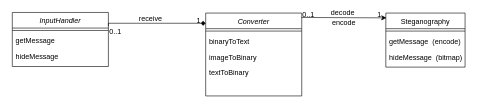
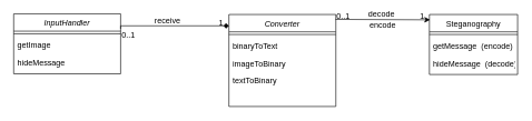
  <mxCell id="0" />
  <mxCell id="1" parent="0" />
  <mxCell id="2" value="Converter" style="swimlane;fontStyle=2;align=center;verticalAlign=top;childLayout=stackLayout;horizontal=1;startSize=26;horizontalStack=0;resizeParent=1;resizeLast=0;collapsible=1;marginBottom=0;rounded=0;shadow=0;strokeWidth=1;" parent="1" vertex="1"><mxGeometry x="342" y="21" width="160" height="138" as="geometry"><mxRectangle x="230" y="140" width="160" height="26" as="alternateBounds" /></mxGeometry></mxCell>
  <mxCell id="3" value="" style="line;html=1;strokeWidth=1;align=left;verticalAlign=middle;spacingTop=-1;spacingLeft=3;spacingRight=3;rotatable=0;labelPosition=right;points=[];portConstraint=eastwest;" parent="2" vertex="1"><mxGeometry y="26" width="160" height="8" as="geometry" /></mxCell>
  <mxCell id="4" value="binaryToText" style="text;align=left;verticalAlign=top;spacingLeft=4;spacingRight=4;overflow=hidden;rotatable=0;points=[[0,0.5],[1,0.5]];portConstraint=eastwest;" parent="2" vertex="1"><mxGeometry y="34" width="160" height="26" as="geometry" /></mxCell>
  <mxCell id="5" value="imageToBinary" style="text;align=left;verticalAlign=top;spacingLeft=4;spacingRight=4;overflow=hidden;rotatable=0;points=[[0,0.5],[1,0.5]];portConstraint=eastwest;" parent="2" vertex="1"><mxGeometry y="60" width="160" height="26" as="geometry" /></mxCell>
  <mxCell id="6" value="textToBinary" style="text;align=left;verticalAlign=top;spacingLeft=4;spacingRight=4;overflow=hidden;rotatable=0;points=[[0,0.5],[1,0.5]];portConstraint=eastwest;" parent="2" vertex="1"><mxGeometry y="86" width="160" height="26" as="geometry" /></mxCell>
  <mxCell id="7" value="Steganography" style="swimlane;fontStyle=0;align=center;verticalAlign=top;childLayout=stackLayout;horizontal=1;startSize=26;horizontalStack=0;resizeParent=1;resizeLast=0;collapsible=1;marginBottom=0;rounded=0;shadow=0;strokeWidth=1;" parent="1" vertex="1"><mxGeometry x="642" y="21" width="132" height="90" as="geometry"><mxRectangle x="550" y="140" width="160" height="26" as="alternateBounds" /></mxGeometry></mxCell>
  <mxCell id="8" value="" style="line;html=1;strokeWidth=1;align=left;verticalAlign=middle;spacingTop=-1;spacingLeft=3;spacingRight=3;rotatable=0;labelPosition=right;points=[];portConstraint=eastwest;" parent="7" vertex="1"><mxGeometry y="26" width="132" height="8" as="geometry" /></mxCell>
  <mxCell id="9" value="getMessage  (encode)" style="text;align=left;verticalAlign=top;spacingLeft=4;spacingRight=4;overflow=hidden;rotatable=0;points=[[0,0.5],[1,0.5]];portConstraint=eastwest;" parent="7" vertex="1"><mxGeometry y="34" width="132" height="26" as="geometry" /></mxCell>
- <mxCell id="10" value="hideMessage  (bitmap)" style="text;align=left;verticalAlign=top;spacingLeft=4;spacingRight=4;overflow=hidden;rotatable=0;points=[[0,0.5],[1,0.5]];portConstraint=eastwest;" parent="7" vertex="1"><mxGeometry y="60" width="132" height="26" as="geometry" /></mxCell>
+ <mxCell id="10" value="hideMessage  (decode)" style="text;align=left;verticalAlign=top;spacingLeft=4;spacingRight=4;overflow=hidden;rotatable=0;points=[[0,0.5],[1,0.5]];portConstraint=eastwest;" parent="7" vertex="1"><mxGeometry y="60" width="132" height="26" as="geometry" /></mxCell>
  <mxCell id="11" value="" style="endArrow=classic;shadow=0;strokeWidth=1;rounded=0;endFill=1;edgeStyle=elbowEdgeStyle;elbow=vertical;exitX=0.997;exitY=0.053;exitDx=0;exitDy=0;exitPerimeter=0;entryX=0.008;entryY=0.085;entryDx=0;entryDy=0;entryPerimeter=0;" parent="1" source="2" target="7" edge="1"><mxGeometry x="0.5" y="41" relative="1" as="geometry"><mxPoint x="502" y="33" as="sourcePoint" /><mxPoint x="662" y="33" as="targetPoint" /><mxPoint x="-40" y="32" as="offset" /><Array as="points"><mxPoint x="682" y="29" /><mxPoint x="662" y="41" /><mxPoint x="662" y="51" /><mxPoint x="652" y="71" /><mxPoint x="612" y="31" /></Array></mxGeometry></mxCell>
  <mxCell id="12" value="0..1" style="resizable=0;align=left;verticalAlign=bottom;labelBackgroundColor=none;fontSize=12;" parent="11" connectable="0" vertex="1"><mxGeometry x="-1" relative="1" as="geometry"><mxPoint y="4" as="offset" /></mxGeometry></mxCell>
  <mxCell id="13" value="1" style="resizable=0;align=right;verticalAlign=bottom;labelBackgroundColor=none;fontSize=12;" parent="11" connectable="0" vertex="1"><mxGeometry x="1" relative="1" as="geometry"><mxPoint x="-7" y="4" as="offset" /></mxGeometry></mxCell>
  <mxCell id="14" value="decode" style="text;html=1;resizable=0;points=[];;align=center;verticalAlign=middle;labelBackgroundColor=none;rounded=0;shadow=0;strokeWidth=1;fontSize=12;" parent="11" vertex="1" connectable="0"><mxGeometry x="0.5" y="49" relative="1" as="geometry"><mxPoint x="-38" y="40" as="offset" /></mxGeometry></mxCell>
  <mxCell id="15" value="encode" style="text;html=1;resizable=0;points=[];;align=center;verticalAlign=middle;labelBackgroundColor=none;rounded=0;shadow=0;strokeWidth=1;fontSize=12;" parent="1" vertex="1" connectable="0"><mxGeometry x="560" y="80" as="geometry"><mxPoint x="11" y="-43" as="offset" /></mxGeometry></mxCell>
  <mxCell id="16" value="InputHandler" style="swimlane;fontStyle=2;align=center;verticalAlign=top;childLayout=stackLayout;horizontal=1;startSize=26;horizontalStack=0;resizeParent=1;resizeLast=0;collapsible=1;marginBottom=0;rounded=0;shadow=0;strokeWidth=1;" vertex="1" parent="1"><mxGeometry x="20" y="20" width="160" height="90" as="geometry"><mxRectangle x="230" y="140" width="160" height="26" as="alternateBounds" /></mxGeometry></mxCell>
  <mxCell id="17" value="" style="line;html=1;strokeWidth=1;align=left;verticalAlign=middle;spacingTop=-1;spacingLeft=3;spacingRight=3;rotatable=0;labelPosition=right;points=[];portConstraint=eastwest;" vertex="1" parent="16"><mxGeometry y="26" width="160" height="8" as="geometry" /></mxCell>
- <mxCell id="18" value="getMessage" style="text;align=left;verticalAlign=top;spacingLeft=4;spacingRight=4;overflow=hidden;rotatable=0;points=[[0,0.5],[1,0.5]];portConstraint=eastwest;" vertex="1" parent="16"><mxGeometry y="34" width="160" height="26" as="geometry" /></mxCell>
+ <mxCell id="18" value="getImage" style="text;align=left;verticalAlign=top;spacingLeft=4;spacingRight=4;overflow=hidden;rotatable=0;points=[[0,0.5],[1,0.5]];portConstraint=eastwest;" vertex="1" parent="16"><mxGeometry y="34" width="160" height="26" as="geometry" /></mxCell>
  <mxCell id="19" value="hideMessage" style="text;align=left;verticalAlign=top;spacingLeft=4;spacingRight=4;overflow=hidden;rotatable=0;points=[[0,0.5],[1,0.5]];portConstraint=eastwest;" vertex="1" parent="16"><mxGeometry y="60" width="160" height="26" as="geometry" /></mxCell>
  <mxCell id="20" value="" style="endArrow=diamond;shadow=0;strokeWidth=1;rounded=0;endFill=1;edgeStyle=elbowEdgeStyle;elbow=vertical;exitX=1;exitY=0.25;exitDx=0;exitDy=0;entryX=0;entryY=0.12;entryDx=0;entryDy=0;entryPerimeter=0;" edge="1" parent="1" source="16" target="2"><mxGeometry x="0.5" y="41" relative="1" as="geometry"><mxPoint x="240" y="38.314" as="sourcePoint" /><mxPoint x="381.536" y="38.65" as="targetPoint" /><mxPoint x="-40" y="32" as="offset" /><Array as="points"><mxPoint x="320" y="38" /><mxPoint x="310" y="30" /><mxPoint x="320" y="30" /><mxPoint x="420.48" y="39" /><mxPoint x="400.48" y="51" /><mxPoint x="400.48" y="61" /><mxPoint x="390.48" y="81" /><mxPoint x="350.48" y="41" /></Array></mxGeometry></mxCell>
  <mxCell id="21" value="0..1" style="resizable=0;align=left;verticalAlign=bottom;labelBackgroundColor=none;fontSize=12;" connectable="0" vertex="1" parent="20"><mxGeometry x="-1" relative="1" as="geometry"><mxPoint y="17.5" as="offset" /></mxGeometry></mxCell>
  <mxCell id="22" value="1" style="resizable=0;align=right;verticalAlign=bottom;labelBackgroundColor=none;fontSize=12;" connectable="0" vertex="1" parent="20"><mxGeometry x="1" relative="1" as="geometry"><mxPoint x="-7" y="4" as="offset" /></mxGeometry></mxCell>
  <mxCell id="23" value="receive" style="text;html=1;resizable=0;points=[];;align=center;verticalAlign=middle;labelBackgroundColor=none;rounded=0;shadow=0;strokeWidth=1;fontSize=12;" vertex="1" connectable="0" parent="20"><mxGeometry x="0.5" y="49" relative="1" as="geometry"><mxPoint x="-50.64" y="40" as="offset" /></mxGeometry></mxCell>
